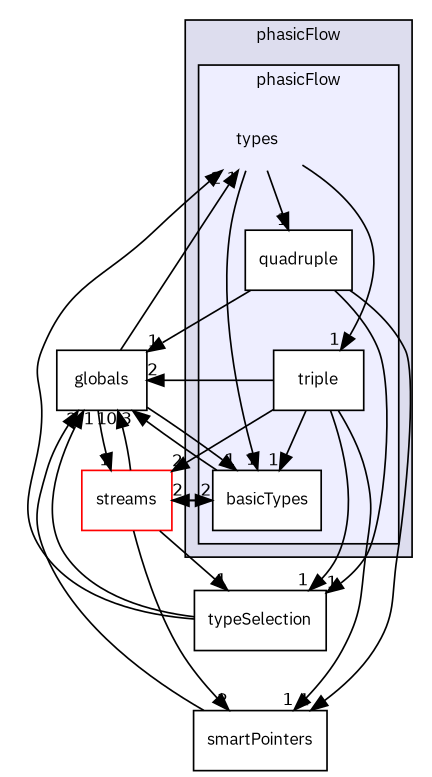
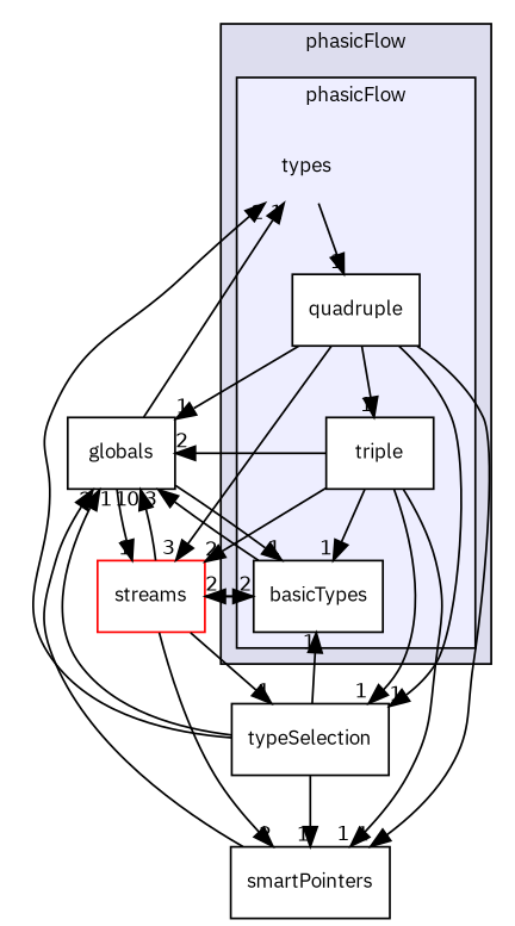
  digraph {
    compound=true
    fontname="IBM Plex Sans"
    node [fontname="IBM Plex Sans" fontsize=10 shape=box]
    edge [headlabel=1 labeldistance=1.5 labelfontname=Helvetica labelfontsize=10 fontname="IBM Plex Sans"]
    n1 [label=types shape=plaintext]
    n2 [color=black fillcolor=white label=basicTypes style=filled]
    n3 [color=black fillcolor=white label=quadruple style=filled]
    n4 [color=black fillcolor=white label=triple style=filled]
    n5 [label=globals]
    n6 [color=red fillcolor=white label=streams style=filled]
    n7 [label=smartPointers]
    n8 [label=typeSelection]
    subgraph cluster_1 {
      bgcolor="#ddddee"
      fontsize=10
      label=phasicFlow
      pencolor=black
      subgraph cluster_2 {
        bgcolor="#eeeeff"
        fontsize=10
        pencolor=black
        n1
        n2
        n3
        n4
      }
    }
    n1 -> n3
    n2 -> n5 [headlabel=3]
    n2 -> n6 [headlabel=2]
-   n1 -> n4
+   n3 -> n4
    n3 -> n5
+   n3 -> n6 [headlabel=3]
    n3 -> n7
    n3 -> n8
    n4 -> n2
    n4 -> n5 [headlabel=2]
    n4 -> n6 [headlabel=2]
    n4 -> n7
    n4 -> n8
    n5 -> n1
    n5 -> n2
    n5 -> n6
    n6 -> n2 [headlabel=2]
    n6 -> n5 [headlabel=10]
    n6 -> n7 [headlabel=2]
    n6 -> n8
    n7 -> n5 [headlabel=2]
    n8 -> n1 [headlabel=2]
-   n1 -> n2
+   n8 -> n2
    n8 -> n5
+   n8 -> n7
  }
